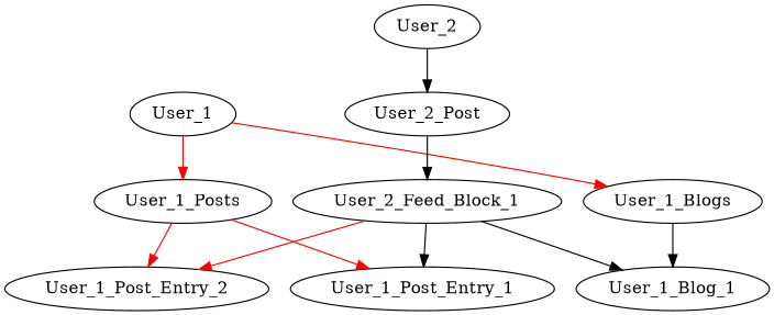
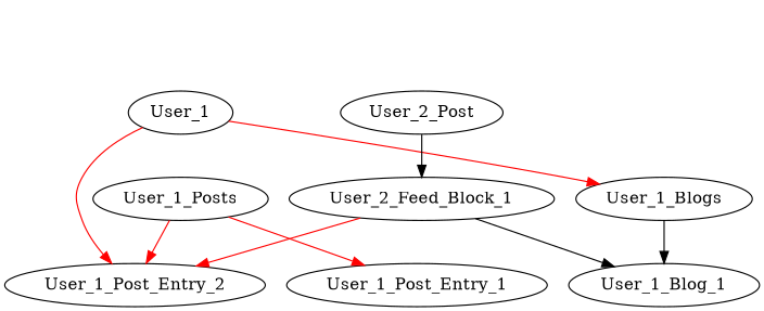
  digraph {
    edge [color=red]
    User_1
    User_1_Posts
    User_1_Post_Entry_1
    User_1_Post_Entry_2
    User_1_Blogs
    User_1_Blog_1
-   User_2
    n8 [label=User_2_Post]
    User_2_Feed_Block_1
    subgraph sub_1 {
      User_1
      User_1_Posts
      User_1_Post_Entry_1
      User_1_Post_Entry_2
    }
    subgraph sub_2 {
      User_1
      User_1_Blogs
      User_1_Blog_1
    }
    subgraph sub_3 {
      User_1_Post_Entry_1
      User_1_Post_Entry_2
      User_1_Blog_1
-     User_2
      n8
      User_2_Feed_Block_1
    }
-   User_1 -> User_1_Posts
+   User_1 -> User_1_Post_Entry_2
    User_1 -> User_1_Blogs
    User_1_Posts -> User_1_Post_Entry_1
    User_1_Posts -> User_1_Post_Entry_2
    User_1_Blogs -> User_1_Blog_1 [color=black]
-   User_2 -> n8 [color=""]
    n8 -> User_2_Feed_Block_1 [color=""]
-   User_2_Feed_Block_1 -> User_1_Post_Entry_1 [color=""]
    User_2_Feed_Block_1 -> User_1_Post_Entry_2
    User_2_Feed_Block_1 -> User_1_Blog_1 [color=""]
  }
